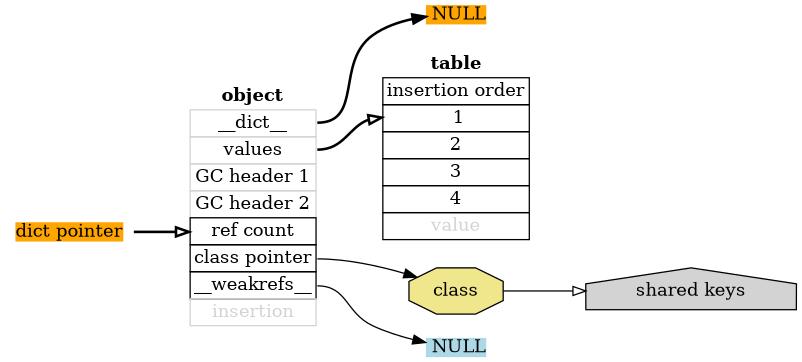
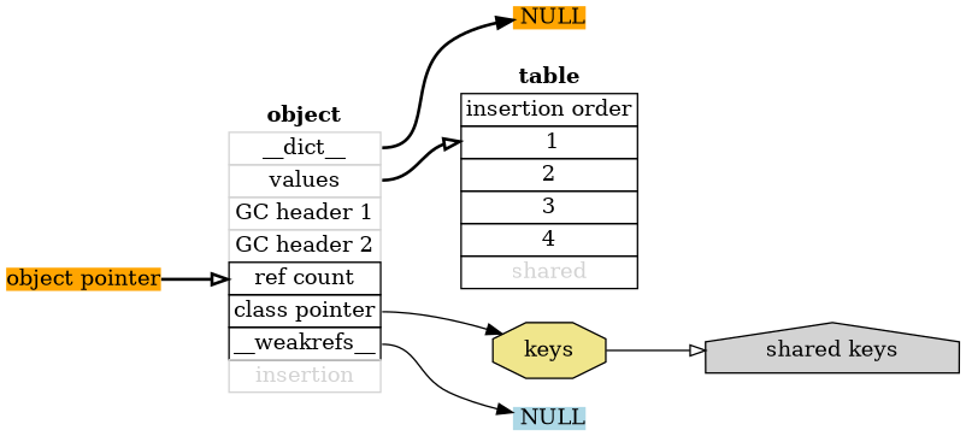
  digraph {
    rankdir=LR
    node [shape=plain style=filled]
    edge [arrowhead=onormal style=solid]
    n1 [fillcolor=lightblue label=" NULL"]
    n2 [fillcolor=orange label=" NULL"]
-   n3 [fillcolor=khaki label=class shape=octagon]
+   n3 [fillcolor=khaki label=keys shape=octagon]
    n4 [fillcolor=lightgrey label="shared keys" shape=house]
    n5 [label=<<table border="0" cellspacing="0">                     <tr><td><b>object</b></td></tr>                     <tr><td border="1" port="dict" color = "lightgrey" >__dict__</td></tr>                     <tr><td border="1" port="values" color = "lightgrey" >values</td></tr>                     <tr><td border="1" color = "lightgrey" >GC header 1</td></tr>                     <tr><td border="1" color = "lightgrey" >GC header 2</td></tr>                     <tr><td port="p0" border="1">ref count</td></tr>                     <tr><td port="cls" border="1">class pointer</td></tr>                     <tr><td port="weak" border="1">__weakrefs__</td></tr>                     <tr><td border="1" color = "lightgrey" ><font color = "lightgray">insertion</font></td></tr>                 </table>> shape=none style=""]
-   n6 [label=<<table border="0" cellspacing="0">                     <tr><td><b>table</b></td></tr>                     <tr><td border="1">insertion order</td></tr>                     <tr><td port="p0" border="1">     1    </td></tr>                     <tr><td border="1"> 2 </td></tr>                     <tr><td border="1"> 3 </td></tr>                     <tr><td border="1"> 4 </td></tr>                     <tr><td border="1"><font color = "lightgray">value</font></td></tr>                 </table>> shape=none style=""]
-   n7 [fillcolor=orange label="dict pointer"]
+   n6 [label=<<table border="0" cellspacing="0">                     <tr><td><b>table</b></td></tr>                     <tr><td border="1">insertion order</td></tr>                     <tr><td port="p0" border="1">     1    </td></tr>                     <tr><td border="1"> 2 </td></tr>                     <tr><td border="1"> 3 </td></tr>                     <tr><td border="1"> 4 </td></tr>                     <tr><td border="1"><font color = "lightgray">shared</font></td></tr>                 </table>> shape=none style=""]
+   n7 [fillcolor=orange label="object pointer"]
    n3 -> n4
    n5 -> n1 [arrowhead=normal tailport=weak]
    n5 -> n2 [arrowhead=normal style=bold tailport=dict]
    n5 -> n3 [arrowhead=normal tailport=cls]
    n5 -> n6 [headport=p0 style=bold tailport=values]
    n7 -> n5 [headport=p0 style=bold]
  }
